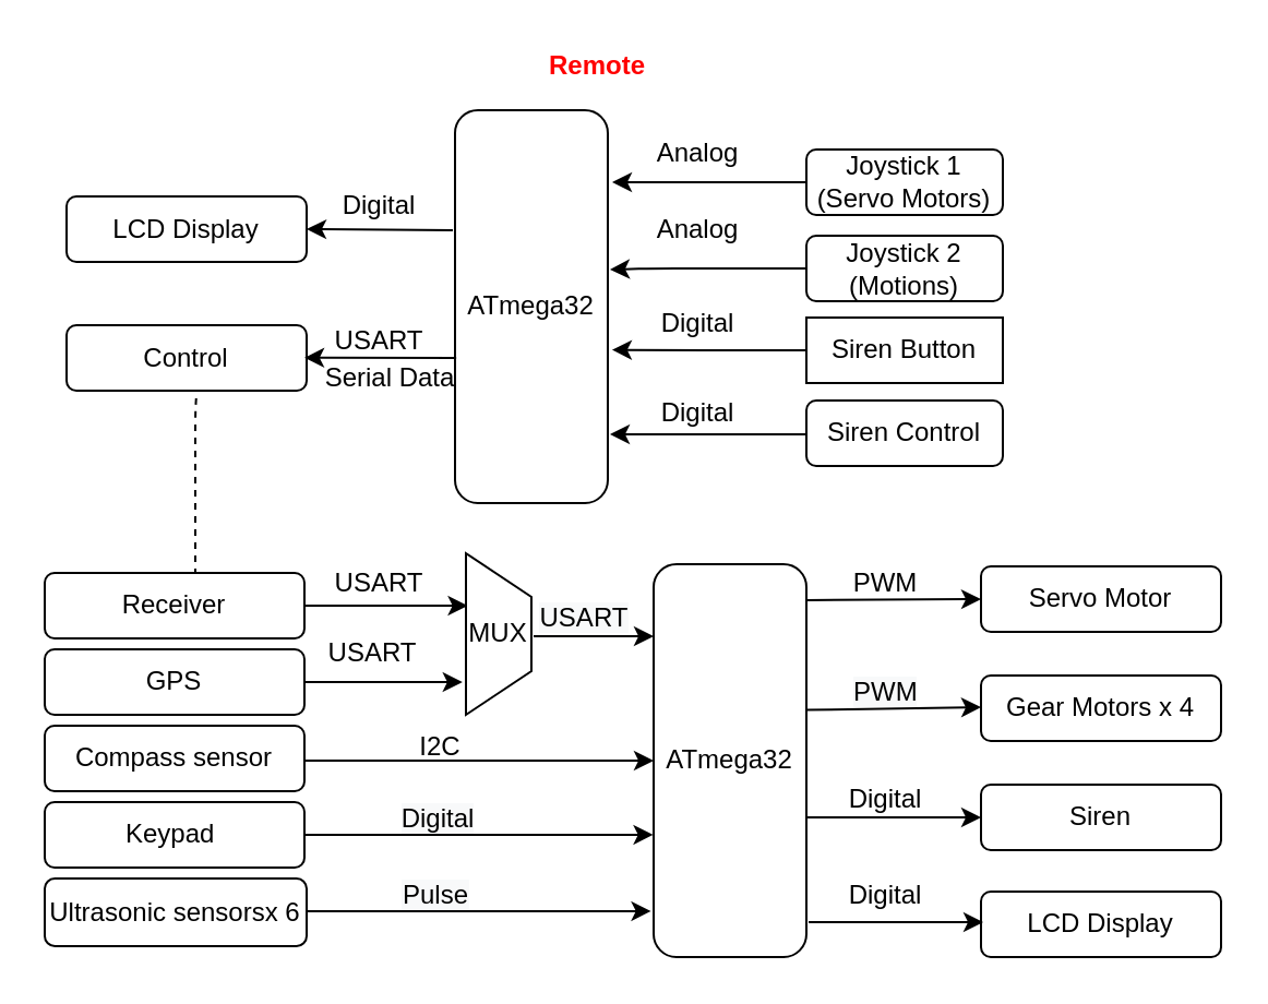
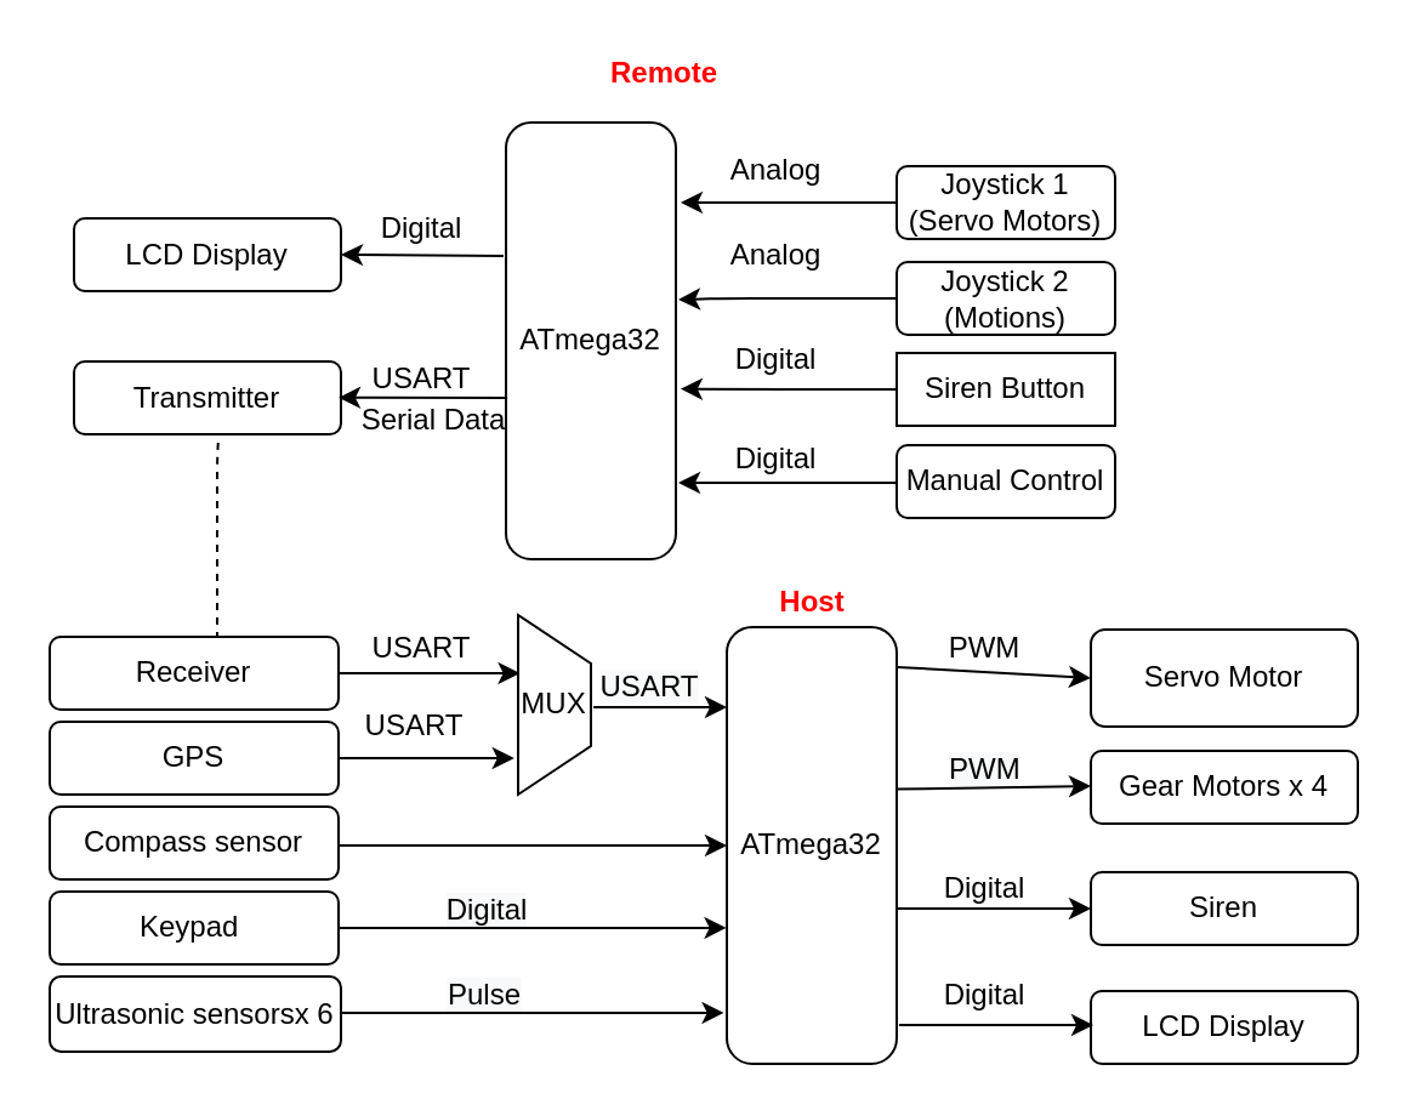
  <mxCell id="0" />
  <mxCell id="1" parent="0" />
  <mxCell id="2" value="ATmega32" style="whiteSpace=wrap;html=1;direction=south;rounded=1;" parent="1" vertex="1"><mxGeometry x="208" y="50" width="70" height="180" as="geometry" /></mxCell>
  <mxCell id="3" value="&lt;b&gt;&lt;font color=&quot;#ff0000&quot;&gt;Remote&lt;/font&gt;&lt;/b&gt;" style="text;html=1;align=center;verticalAlign=middle;resizable=0;points=[];autosize=1;strokeColor=none;fillColor=none;rounded=1;" parent="1" vertex="1"><mxGeometry x="243" y="20" width="60" height="20" as="geometry" /></mxCell>
  <mxCell id="4" style="edgeStyle=orthogonalEdgeStyle;rounded=0;orthogonalLoop=1;jettySize=auto;html=1;exitX=0;exitY=0.5;exitDx=0;exitDy=0;" parent="1" source="5" edge="1"><mxGeometry relative="1" as="geometry"><mxPoint x="280" y="83" as="targetPoint" /></mxGeometry></mxCell>
  <mxCell id="5" value="Joystick 1&lt;br&gt;(Servo Motors)" style="whiteSpace=wrap;html=1;rounded=1;" parent="1" vertex="1"><mxGeometry x="369" y="68" width="90" height="30" as="geometry" /></mxCell>
  <mxCell id="6" value="" style="edgeStyle=orthogonalEdgeStyle;orthogonalLoop=1;jettySize=auto;html=1;" parent="1" edge="1"><mxGeometry relative="1" as="geometry"><Array as="points"><mxPoint x="299" y="122.5" /><mxPoint x="299" y="122.5" /></Array><mxPoint x="279" y="123" as="targetPoint" /><mxPoint x="414" y="126.5" as="sourcePoint" /></mxGeometry></mxCell>
  <mxCell id="7" value="Joystick 2&lt;br&gt;(Motions)" style="whiteSpace=wrap;html=1;rounded=1;" parent="1" vertex="1"><mxGeometry x="369" y="107.5" width="90" height="30" as="geometry" /></mxCell>
- <mxCell id="8" value="Control" style="whiteSpace=wrap;html=1;rounded=1;" parent="1" vertex="1"><mxGeometry x="30" y="148.5" width="110" height="30" as="geometry" /></mxCell>
+ <mxCell id="8" value="Transmitter" style="whiteSpace=wrap;html=1;rounded=1;" parent="1" vertex="1"><mxGeometry x="30" y="148.5" width="110" height="30" as="geometry" /></mxCell>
  <mxCell id="9" value="Analog" style="text;html=1;align=center;verticalAlign=middle;resizable=0;points=[];autosize=1;strokeColor=none;fillColor=none;rounded=1;" parent="1" vertex="1"><mxGeometry x="294" y="59.5" width="50" height="20" as="geometry" /></mxCell>
  <mxCell id="10" value="Analog" style="text;html=1;align=center;verticalAlign=middle;resizable=0;points=[];autosize=1;strokeColor=none;fillColor=none;rounded=1;" parent="1" vertex="1"><mxGeometry x="294" y="94.5" width="50" height="20" as="geometry" /></mxCell>
  <mxCell id="11" value="Serial Data" style="text;html=1;align=center;verticalAlign=middle;resizable=0;points=[];autosize=1;strokeColor=none;fillColor=none;rounded=1;" parent="1" vertex="1"><mxGeometry x="143" y="163" width="70" height="20" as="geometry" /></mxCell>
  <mxCell id="12" value="" style="endArrow=none;dashed=1;html=1;entryX=0.542;entryY=1;entryDx=0;entryDy=0;entryPerimeter=0;" parent="1" target="8" edge="1"><mxGeometry width="50" height="50" relative="1" as="geometry"><mxPoint x="89" y="263" as="sourcePoint" /><mxPoint x="89" y="143" as="targetPoint" /><Array as="points"><mxPoint x="89" y="188" /></Array></mxGeometry></mxCell>
  <mxCell id="13" style="edgeStyle=orthogonalEdgeStyle;rounded=0;orthogonalLoop=1;jettySize=auto;html=1;exitX=1;exitY=0.5;exitDx=0;exitDy=0;" parent="1" source="14" edge="1"><mxGeometry relative="1" as="geometry"><mxPoint x="213.8" y="277" as="targetPoint" /></mxGeometry></mxCell>
  <mxCell id="14" value="Receiver" style="whiteSpace=wrap;html=1;rounded=1;" parent="1" vertex="1"><mxGeometry x="20" y="262" width="119" height="30" as="geometry" /></mxCell>
  <mxCell id="15" value="ATmega32" style="whiteSpace=wrap;html=1;direction=south;rounded=1;" parent="1" vertex="1"><mxGeometry x="299" y="258" width="70" height="180" as="geometry" /></mxCell>
+ <mxCell id="16" value="&lt;b&gt;&lt;font color=&quot;#ff0000&quot;&gt;Host&lt;/font&gt;&lt;/b&gt;" style="text;html=1;align=center;verticalAlign=middle;resizable=0;points=[];autosize=1;strokeColor=none;fillColor=none;rounded=1;" parent="1" vertex="1"><mxGeometry x="314" y="238" width="40" height="20" as="geometry" /></mxCell>
  <mxCell id="17" value="&lt;font color=&quot;#000000&quot;&gt;USART&lt;/font&gt;" style="text;html=1;align=center;verticalAlign=middle;resizable=0;points=[];autosize=1;strokeColor=none;fillColor=none;rounded=1;" parent="1" vertex="1"><mxGeometry x="143" y="257" width="60" height="20" as="geometry" /></mxCell>
- <mxCell id="18" value="Servo Motor" style="whiteSpace=wrap;html=1;rounded=1;" parent="1" vertex="1"><mxGeometry x="449" y="259" width="110" height="30" as="geometry" /></mxCell>
+ <mxCell id="18" value="Servo Motor" style="whiteSpace=wrap;html=1;rounded=1;" parent="1" vertex="1"><mxGeometry x="449" y="259" width="110" height="40" as="geometry" /></mxCell>
  <mxCell id="19" value="PWM" style="text;html=1;align=center;verticalAlign=middle;resizable=0;points=[];autosize=1;strokeColor=none;fillColor=none;rounded=1;" parent="1" vertex="1"><mxGeometry x="380" y="257" width="50" height="20" as="geometry" /></mxCell>
  <mxCell id="20" style="edgeStyle=orthogonalEdgeStyle;rounded=0;orthogonalLoop=1;jettySize=auto;html=1;exitX=1;exitY=0.5;exitDx=0;exitDy=0;" parent="1" source="21" edge="1"><mxGeometry relative="1" as="geometry"><mxPoint x="211.4" y="312" as="targetPoint" /></mxGeometry></mxCell>
  <mxCell id="21" value="GPS" style="whiteSpace=wrap;html=1;rounded=1;" parent="1" vertex="1"><mxGeometry x="20" y="297" width="119" height="30" as="geometry" /></mxCell>
  <mxCell id="22" value="USART" style="text;html=1;align=center;verticalAlign=middle;resizable=0;points=[];autosize=1;strokeColor=none;fillColor=none;rounded=1;" parent="1" vertex="1"><mxGeometry x="140" y="289" width="60" height="20" as="geometry" /></mxCell>
  <mxCell id="23" style="edgeStyle=orthogonalEdgeStyle;rounded=0;orthogonalLoop=1;jettySize=auto;html=1;exitX=1;exitY=0.5;exitDx=0;exitDy=0;entryX=0.5;entryY=1;entryDx=0;entryDy=0;" parent="1" source="24" target="15" edge="1"><mxGeometry relative="1" as="geometry"><Array as="points"><mxPoint x="139" y="348" /></Array></mxGeometry></mxCell>
  <mxCell id="24" value="Compass sensor" style="whiteSpace=wrap;html=1;rounded=1;" parent="1" vertex="1"><mxGeometry x="20" y="332" width="119" height="30" as="geometry" /></mxCell>
  <mxCell id="25" value="Keypad&amp;nbsp;" style="whiteSpace=wrap;html=1;rounded=1;" parent="1" vertex="1"><mxGeometry x="20" y="367" width="119" height="30" as="geometry" /></mxCell>
  <mxCell id="26" value="Siren" style="whiteSpace=wrap;html=1;rounded=1;" parent="1" vertex="1"><mxGeometry x="449" y="359" width="110" height="30" as="geometry" /></mxCell>
  <mxCell id="27" value="&lt;span style=&quot;color: rgb(0, 0, 0); font-family: helvetica; font-size: 12px; font-style: normal; font-weight: 400; letter-spacing: normal; text-align: center; text-indent: 0px; text-transform: none; word-spacing: 0px; background-color: rgb(248, 249, 250); display: inline; float: none;&quot;&gt;PWM&lt;/span&gt;" style="text;whiteSpace=wrap;html=1;rounded=1;" parent="1" vertex="1"><mxGeometry x="388.75" y="303" width="32.5" height="20" as="geometry" /></mxCell>
  <mxCell id="28" value="Digital" style="text;html=1;align=center;verticalAlign=middle;resizable=0;points=[];autosize=1;strokeColor=none;fillColor=none;rounded=1;" parent="1" vertex="1"><mxGeometry x="380" y="356" width="50" height="20" as="geometry" /></mxCell>
  <mxCell id="29" value="MUX" style="shape=trapezoid;perimeter=trapezoidPerimeter;whiteSpace=wrap;html=1;fixedSize=1;direction=south;" parent="1" vertex="1"><mxGeometry x="213" y="253" width="30" height="74" as="geometry" /></mxCell>
  <mxCell id="30" value="&lt;span style=&quot;color: rgb(0, 0, 0); font-family: helvetica; font-size: 12px; font-style: normal; font-weight: 400; letter-spacing: normal; text-indent: 0px; text-transform: none; word-spacing: 0px; background-color: rgb(248, 249, 250); display: inline; float: none;&quot;&gt;USART&lt;/span&gt;" style="text;whiteSpace=wrap;html=1;align=center;verticalAlign=middle;" parent="1" vertex="1"><mxGeometry x="245" y="274" width="45" height="17" as="geometry" /></mxCell>
  <mxCell id="31" value="Gear Motors x 4" style="whiteSpace=wrap;html=1;rounded=1;" parent="1" vertex="1"><mxGeometry x="449" y="309" width="110" height="30" as="geometry" /></mxCell>
  <mxCell id="32" value="&lt;span style=&quot;color: rgb(0, 0, 0); font-family: helvetica; font-size: 12px; font-style: normal; font-weight: 400; letter-spacing: normal; text-indent: 0px; text-transform: none; word-spacing: 0px; background-color: rgb(248, 249, 250); display: inline; float: none;&quot;&gt;Digital&lt;/span&gt;" style="text;whiteSpace=wrap;html=1;align=center;verticalAlign=middle;" parent="1" vertex="1"><mxGeometry x="183" y="369" width="35" height="11" as="geometry" /></mxCell>
  <mxCell id="33" value="LCD Display" style="whiteSpace=wrap;html=1;rounded=1;" parent="1" vertex="1"><mxGeometry x="449" y="408" width="110" height="30" as="geometry" /></mxCell>
  <mxCell id="34" value="Digital" style="text;html=1;align=center;verticalAlign=middle;resizable=0;points=[];autosize=1;strokeColor=none;fillColor=none;rounded=1;" parent="1" vertex="1"><mxGeometry x="380" y="400" width="50" height="20" as="geometry" /></mxCell>
  <mxCell id="35" value="" style="endArrow=classic;html=1;rounded=0;entryX=0.5;entryY=1;entryDx=0;entryDy=0;" parent="1" edge="1"><mxGeometry width="50" height="50" relative="1" as="geometry"><mxPoint x="244" y="291" as="sourcePoint" /><mxPoint x="299" y="291" as="targetPoint" /><Array as="points" /></mxGeometry></mxCell>
  <mxCell id="36" value="Ultrasonic sensorsx 6" style="whiteSpace=wrap;html=1;rounded=1;" parent="1" vertex="1"><mxGeometry x="20" y="402" width="120" height="31" as="geometry" /></mxCell>
  <mxCell id="37" value="&lt;span style=&quot;color: rgb(0 , 0 , 0) ; font-family: &amp;#34;helvetica&amp;#34; ; font-size: 12px ; font-style: normal ; font-weight: 400 ; letter-spacing: normal ; text-indent: 0px ; text-transform: none ; word-spacing: 0px ; background-color: rgb(248 , 249 , 250) ; display: inline ; float: none&quot;&gt;Pulse&lt;/span&gt;" style="text;whiteSpace=wrap;html=1;align=center;verticalAlign=middle;" parent="1" vertex="1"><mxGeometry x="182" y="404" width="35" height="11" as="geometry" /></mxCell>
  <mxCell id="38" style="edgeStyle=orthogonalEdgeStyle;rounded=0;orthogonalLoop=1;jettySize=auto;html=1;entryX=0.772;entryY=1.003;entryDx=0;entryDy=0;entryPerimeter=0;" parent="1" source="25" edge="1"><mxGeometry relative="1" as="geometry"><mxPoint x="298.79" y="381.96" as="targetPoint" /></mxGeometry></mxCell>
  <mxCell id="39" style="edgeStyle=orthogonalEdgeStyle;rounded=0;orthogonalLoop=1;jettySize=auto;html=1;entryX=0.772;entryY=1.003;entryDx=0;entryDy=0;entryPerimeter=0;" parent="1" source="36" edge="1"><mxGeometry relative="1" as="geometry"><mxPoint x="297.79" y="416.96" as="targetPoint" /></mxGeometry></mxCell>
  <mxCell id="40" style="edgeStyle=orthogonalEdgeStyle;rounded=0;orthogonalLoop=1;jettySize=auto;html=1;exitX=0;exitY=0.5;exitDx=0;exitDy=0;entryX=0.61;entryY=-0.028;entryDx=0;entryDy=0;entryPerimeter=0;" parent="1" source="41" target="2" edge="1"><mxGeometry relative="1" as="geometry" /></mxCell>
  <mxCell id="41" value="Siren Button" style="whiteSpace=wrap;html=1;rounded=0;" parent="1" vertex="1"><mxGeometry x="369" y="145" width="90" height="30" as="geometry" /></mxCell>
  <mxCell id="42" value="" style="edgeStyle=orthogonalEdgeStyle;orthogonalLoop=1;jettySize=auto;html=1;" parent="1" edge="1"><mxGeometry relative="1" as="geometry"><Array as="points"><mxPoint x="299" y="198.5" /><mxPoint x="299" y="198.5" /></Array><mxPoint x="279" y="198.5" as="targetPoint" /><mxPoint x="369" y="198.5" as="sourcePoint" /></mxGeometry></mxCell>
- <mxCell id="43" value="Siren Control" style="whiteSpace=wrap;html=1;rounded=1;" parent="1" vertex="1"><mxGeometry x="369" y="183" width="90" height="30" as="geometry" /></mxCell>
+ <mxCell id="43" value="Manual Control" style="whiteSpace=wrap;html=1;rounded=1;" parent="1" vertex="1"><mxGeometry x="369" y="183" width="90" height="30" as="geometry" /></mxCell>
  <mxCell id="44" value="Digital" style="text;html=1;align=center;verticalAlign=middle;resizable=0;points=[];autosize=1;strokeColor=none;fillColor=none;rounded=1;" parent="1" vertex="1"><mxGeometry x="294" y="137.5" width="50" height="20" as="geometry" /></mxCell>
  <mxCell id="45" value="Digital" style="text;html=1;align=center;verticalAlign=middle;resizable=0;points=[];autosize=1;strokeColor=none;fillColor=none;rounded=1;" parent="1" vertex="1"><mxGeometry x="294" y="178.5" width="50" height="20" as="geometry" /></mxCell>
  <mxCell id="46" style="edgeStyle=orthogonalEdgeStyle;rounded=0;orthogonalLoop=1;jettySize=auto;html=1;entryX=0;entryY=0.5;entryDx=0;entryDy=0;" parent="1" target="26" edge="1"><mxGeometry relative="1" as="geometry"><mxPoint x="369" y="374" as="sourcePoint" /><Array as="points"><mxPoint x="369" y="374" /></Array></mxGeometry></mxCell>
  <mxCell id="47" value="" style="endArrow=classic;html=1;entryX=0;entryY=0.5;entryDx=0;entryDy=0;exitX=0.197;exitY=-0.002;exitDx=0;exitDy=0;exitPerimeter=0;" parent="1" target="18" edge="1"><mxGeometry width="50" height="50" relative="1" as="geometry"><mxPoint x="369.14" y="274.46" as="sourcePoint" /><mxPoint x="349" y="224" as="targetPoint" /><Array as="points" /></mxGeometry></mxCell>
  <mxCell id="48" value="" style="endArrow=classic;html=1;entryX=0;entryY=0.5;entryDx=0;entryDy=0;exitX=0.421;exitY=0.002;exitDx=0;exitDy=0;exitPerimeter=0;" parent="1" edge="1"><mxGeometry width="50" height="50" relative="1" as="geometry"><mxPoint x="368.86" y="324.78" as="sourcePoint" /><mxPoint x="449" y="323.5" as="targetPoint" /><Array as="points" /></mxGeometry></mxCell>
  <mxCell id="49" style="edgeStyle=orthogonalEdgeStyle;rounded=0;orthogonalLoop=1;jettySize=auto;html=1;entryX=0;entryY=0.5;entryDx=0;entryDy=0;" parent="1" edge="1"><mxGeometry relative="1" as="geometry"><mxPoint x="370" y="422" as="sourcePoint" /><mxPoint x="450" y="422" as="targetPoint" /><Array as="points"><mxPoint x="370" y="422" /></Array></mxGeometry></mxCell>
  <mxCell id="50" value="LCD Display" style="whiteSpace=wrap;html=1;rounded=1;" parent="1" vertex="1"><mxGeometry x="30" y="89.5" width="110" height="30" as="geometry" /></mxCell>
  <mxCell id="51" value="Digital" style="text;html=1;align=center;verticalAlign=middle;resizable=0;points=[];autosize=1;strokeColor=none;fillColor=none;rounded=1;" parent="1" vertex="1"><mxGeometry x="151" y="85" width="44" height="18" as="geometry" /></mxCell>
  <mxCell id="52" value="USART" style="text;html=1;align=center;verticalAlign=middle;resizable=0;points=[];autosize=1;strokeColor=none;fillColor=none;rounded=1;" parent="1" vertex="1"><mxGeometry x="143" y="146" width="60" height="20" as="geometry" /></mxCell>
  <mxCell id="53" value="" style="endArrow=classic;html=1;rounded=0;entryX=1;entryY=0.5;entryDx=0;entryDy=0;" parent="1" target="50" edge="1"><mxGeometry width="50" height="50" relative="1" as="geometry"><mxPoint x="207" y="105" as="sourcePoint" /><mxPoint x="135" y="113" as="targetPoint" /></mxGeometry></mxCell>
  <mxCell id="54" value="" style="endArrow=classic;html=1;rounded=0;entryX=1;entryY=0.5;entryDx=0;entryDy=0;exitX=0.398;exitY=0.992;exitDx=0;exitDy=0;exitPerimeter=0;" parent="1" edge="1"><mxGeometry width="50" height="50" relative="1" as="geometry"><mxPoint x="208.56" y="163.54" as="sourcePoint" /><mxPoint x="139" y="163.4" as="targetPoint" /></mxGeometry></mxCell>
- <mxCell id="55" value="I2C" style="text;html=1;align=center;verticalAlign=middle;resizable=0;points=[];autosize=1;strokeColor=none;fillColor=none;" parent="1" vertex="1"><mxGeometry x="187" y="333" width="28" height="18" as="geometry" /></mxCell>
